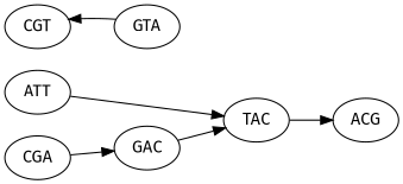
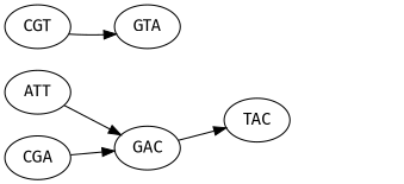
  digraph {
    fontname="Fira Sans"
    rankdir=LR
    node [fontname="Fira Sans"]
    edge [fontname="Fira Sans"]
    ATT
    TAC
-   ACG
    CGA
    GAC
    CGT
    GTA
-   ATT -> TAC
-   TAC -> ACG
+   ATT -> GAC
    CGA -> GAC
    GAC -> TAC
-   GTA -> CGT
+   CGT -> GTA
  }
